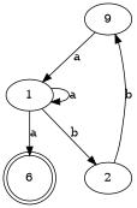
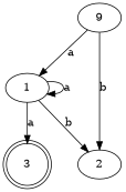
  digraph {
    n1 [label=9]
    1
    2
-   3 [shape=doublecircle label=6]
+   3 [shape=doublecircle]
    n1 -> 1 [label=a]
-   2 -> n1 [label=b]
+   n1 -> 2 [label=b]
    1 -> 1 [label=a]
    1 -> 2 [label=b]
    1 -> 3 [label=a]
  }
